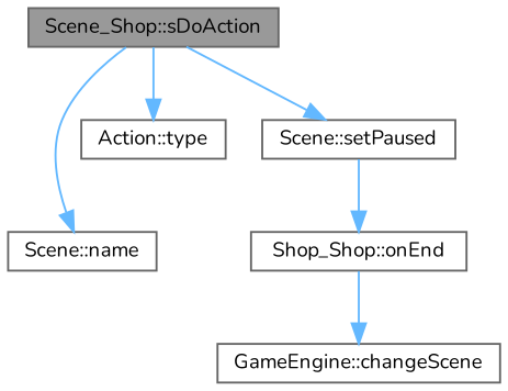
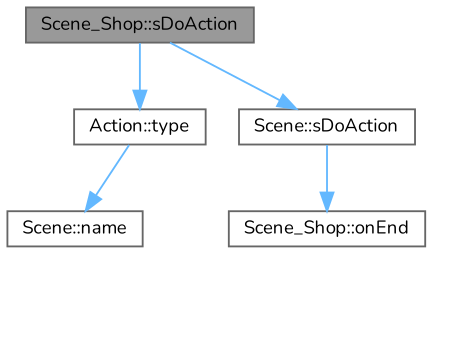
  digraph {
    fontname=Nunito
    rankdir=TB
    node [color=grey40 fillcolor=white fontname=Nunito fontsize=10 shape=box style=filled]
    edge [color=steelblue1 fontname=Nunito fontsize=10 labelfontname=Helvetica labelfontsize=10 style=solid]
    n1 [color=gray40 fillcolor=grey60 fontcolor=black height=0.2 label="Scene_Shop::sDoAction" width=0.4]
    n2 [height=0.2 label="Scene::name" width=0.4]
-   n3 [height=0.2 label="Scene::setPaused" width=0.4]
+   n3 [height=0.2 label="Scene::sDoAction" width=0.4]
    n4 [height=0.2 label="Action::type" width=0.4]
-   n5 [height=0.2 label="Shop_Shop::onEnd" width=0.4]
-   n6 [height=0.2 label="GameEngine::changeScene" width=0.4]
-   n1 -> n2
+   n5 [height=0.2 label="Scene_Shop::onEnd" width=0.4]
+   n4 -> n2
    n1 -> n3
    n1 -> n4
    n3 -> n5
-   n5 -> n6
  }
